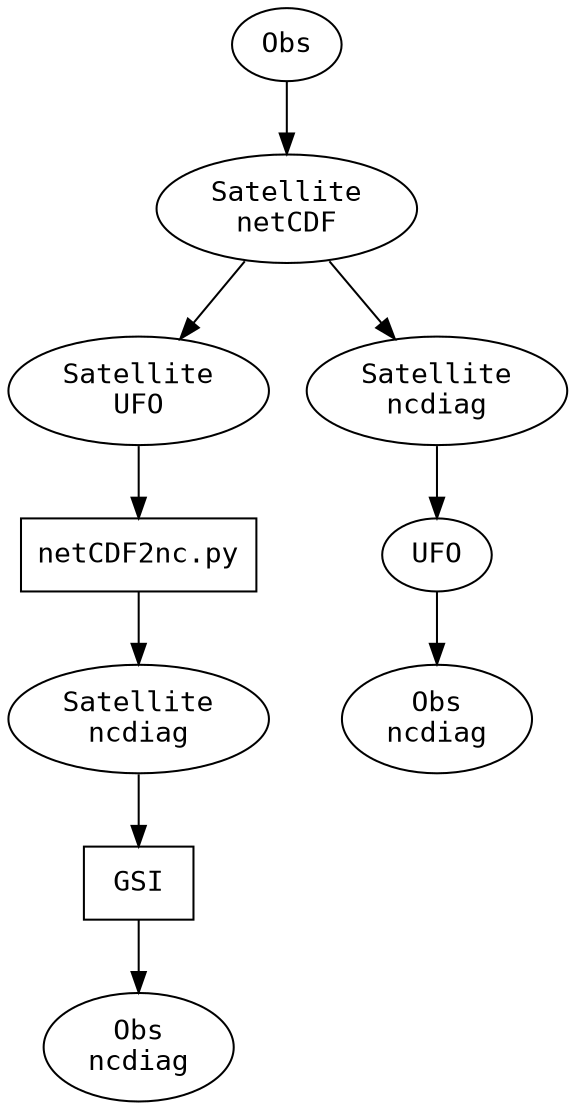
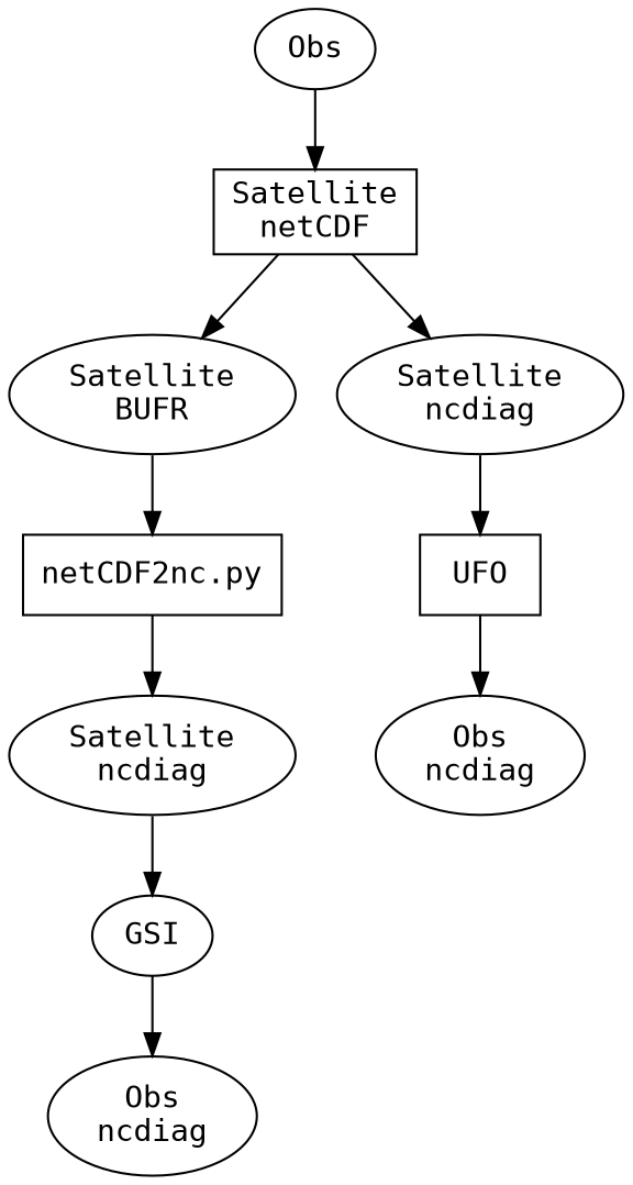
  digraph {
    fontname="DejaVu Sans Mono"
    rankdir=TB
    node [fontname="DejaVu Sans Mono" shape=ellipse]
    edge [fontname="DejaVu Sans Mono"]
    n1 [label=Obs]
-   n2 [label="Satellite\nnetCDF"]
-   n3 [label="Satellite\nUFO"]
+   n2 [label="Satellite\nnetCDF" shape=box]
+   n3 [label="Satellite\nBUFR"]
    n4 [label="Satellite\nncdiag"]
    n5 [label="netCDF2nc.py" shape=box]
-   n6 [label=UFO]
+   n6 [label=UFO shape=box]
    n7 [label="Satellite\nncdiag"]
-   n8 [label=GSI shape=box]
+   n8 [label=GSI]
    n9 [label="Obs\nncdiag"]
    n10 [label="Obs\nncdiag"]
    n1 -> n2
    n2 -> n3
    n2 -> n4
    n3 -> n5
    n4 -> n6
    n5 -> n7
    n6 -> n10
    n7 -> n8
    n8 -> n9
  }
